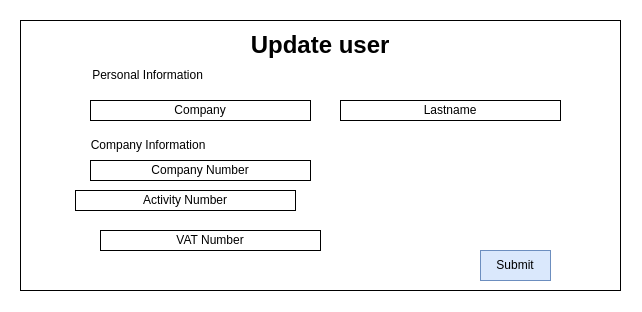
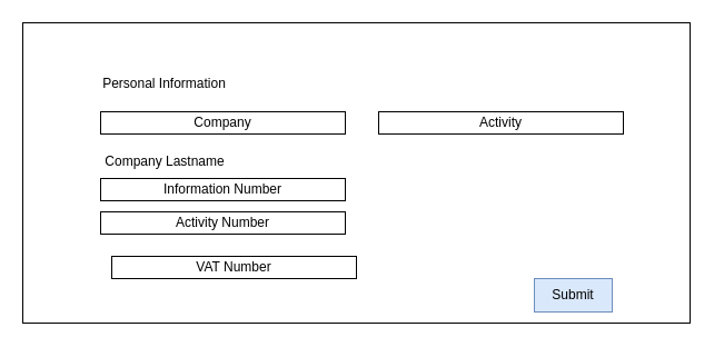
  <mxCell id="0" />
  <mxCell id="1" parent="0" />
  <mxCell id="2" value="" style="rounded=0;whiteSpace=wrap;html=1;" parent="1" vertex="1"><mxGeometry x="20" y="20" width="600" height="270" as="geometry" /></mxCell>
- <mxCell id="3" value="&lt;h1&gt;Update user&lt;/h1&gt;" style="text;html=1;strokeColor=none;fillColor=none;align=center;verticalAlign=middle;whiteSpace=wrap;rounded=0;" parent="1" vertex="1"><mxGeometry x="210" y="30" width="220" height="30" as="geometry" /></mxCell>
  <mxCell id="4" value="Company" style="rounded=0;whiteSpace=wrap;html=1;" parent="1" vertex="1"><mxGeometry x="90" y="100" width="220" height="20" as="geometry" /></mxCell>
- <mxCell id="5" value="Lastname" style="rounded=0;whiteSpace=wrap;html=1;" parent="1" vertex="1"><mxGeometry x="340" y="100" width="220" height="20" as="geometry" /></mxCell>
+ <mxCell id="5" value="Activity" style="rounded=0;whiteSpace=wrap;html=1;" parent="1" vertex="1"><mxGeometry x="340" y="100" width="220" height="20" as="geometry" /></mxCell>
  <mxCell id="6" value="Personal Information" style="text;html=1;strokeColor=none;fillColor=none;align=center;verticalAlign=middle;whiteSpace=wrap;rounded=0;" parent="1" vertex="1"><mxGeometry x="90" y="60" width="115" height="30" as="geometry" /></mxCell>
- <mxCell id="7" value="Company Number" style="rounded=0;whiteSpace=wrap;html=1;" parent="1" vertex="1"><mxGeometry x="90" y="160" width="220" height="20" as="geometry" /></mxCell>
+ <mxCell id="7" value="Information Number" style="rounded=0;whiteSpace=wrap;html=1;" parent="1" vertex="1"><mxGeometry x="90" y="160" width="220" height="20" as="geometry" /></mxCell>
  <mxCell id="8" value="VAT Number" style="rounded=0;whiteSpace=wrap;html=1;" parent="1" vertex="1"><mxGeometry x="100" y="230" width="220" height="20" as="geometry" /></mxCell>
- <mxCell id="9" value="Company Information" style="text;html=1;strokeColor=none;fillColor=none;align=center;verticalAlign=middle;whiteSpace=wrap;rounded=0;" parent="1" vertex="1"><mxGeometry x="87.5" y="130" width="120" height="30" as="geometry" /></mxCell>
- <mxCell id="10" value="Activity Number" style="rounded=0;whiteSpace=wrap;html=1;" parent="1" vertex="1"><mxGeometry x="75" y="190" width="220" height="20" as="geometry" /></mxCell>
+ <mxCell id="9" value="Company Lastname" style="text;html=1;strokeColor=none;fillColor=none;align=center;verticalAlign=middle;whiteSpace=wrap;rounded=0;" parent="1" vertex="1"><mxGeometry x="87.5" y="130" width="120" height="30" as="geometry" /></mxCell>
+ <mxCell id="10" value="Activity Number" style="rounded=0;whiteSpace=wrap;html=1;" parent="1" vertex="1"><mxGeometry x="90" y="190" width="220" height="20" as="geometry" /></mxCell>
  <mxCell id="11" value="Submit" style="rounded=0;whiteSpace=wrap;html=1;fillColor=#dae8fc;strokeColor=#6c8ebf;" parent="1" vertex="1"><mxGeometry x="480" y="250" width="70" height="30" as="geometry" /></mxCell>
